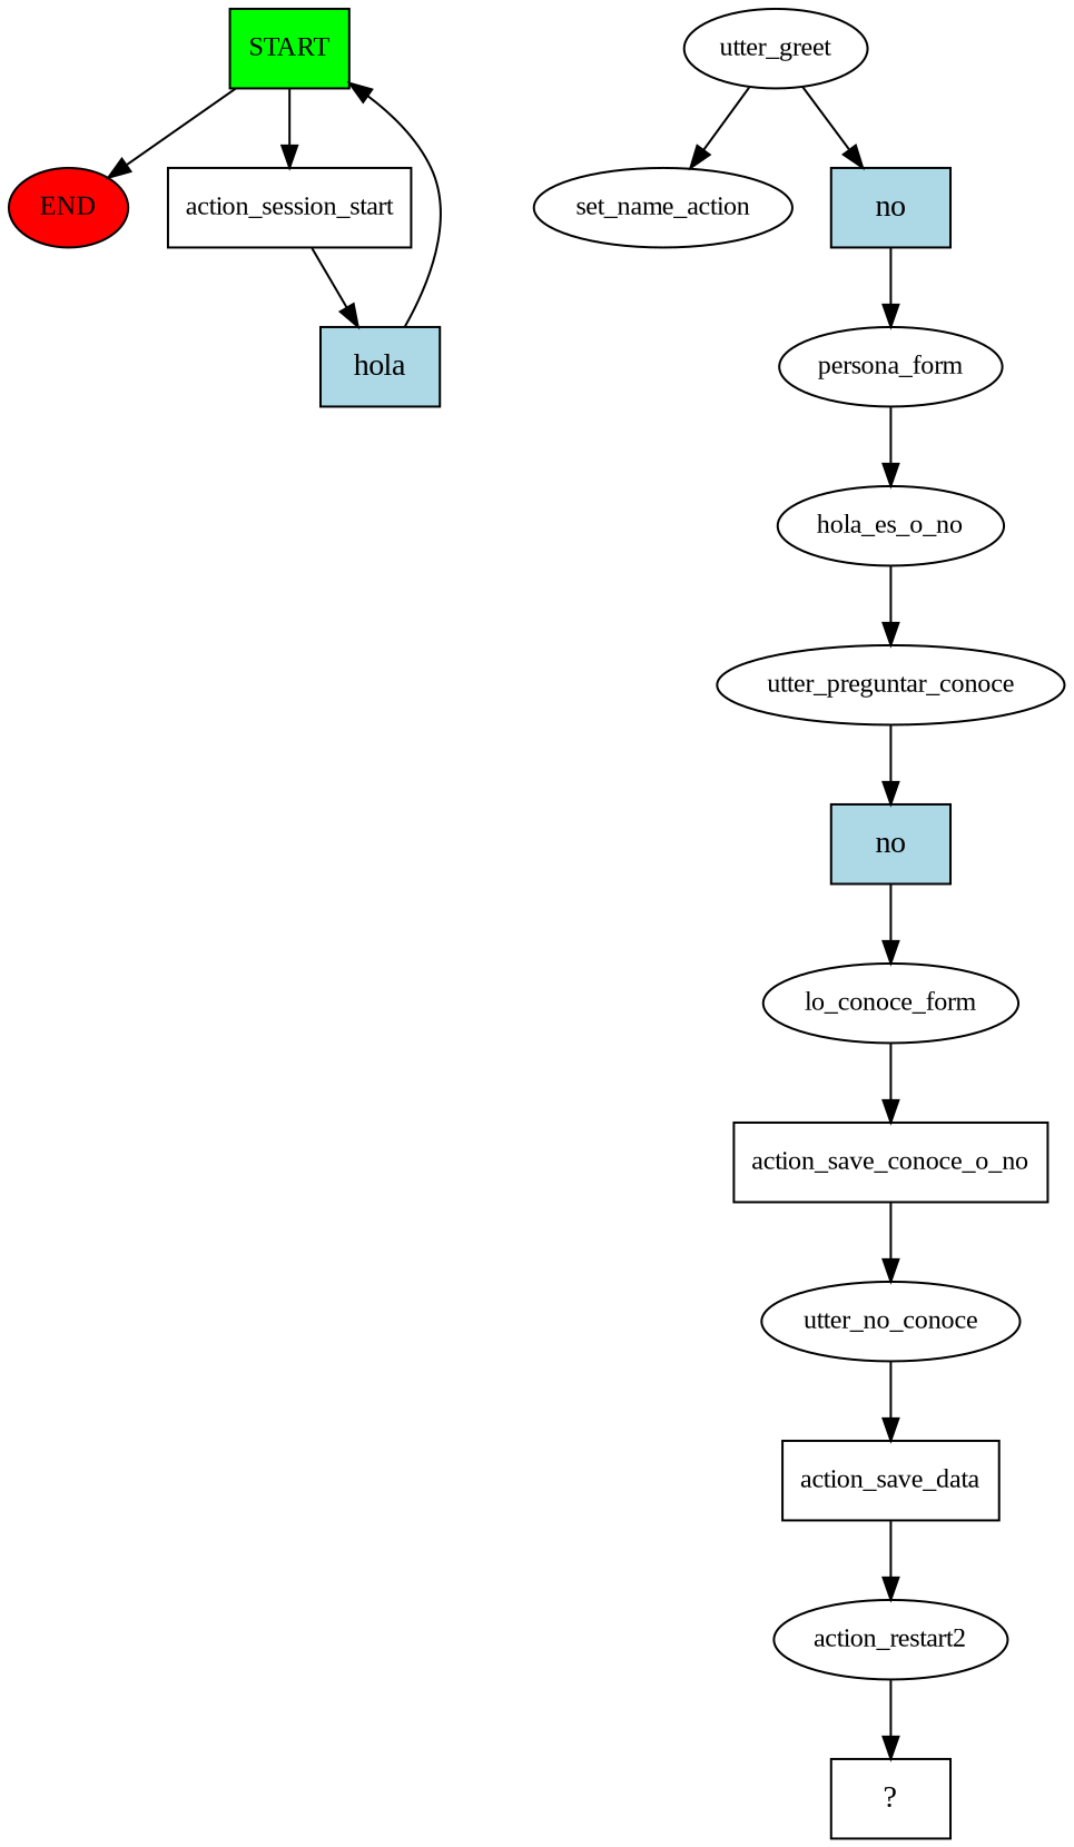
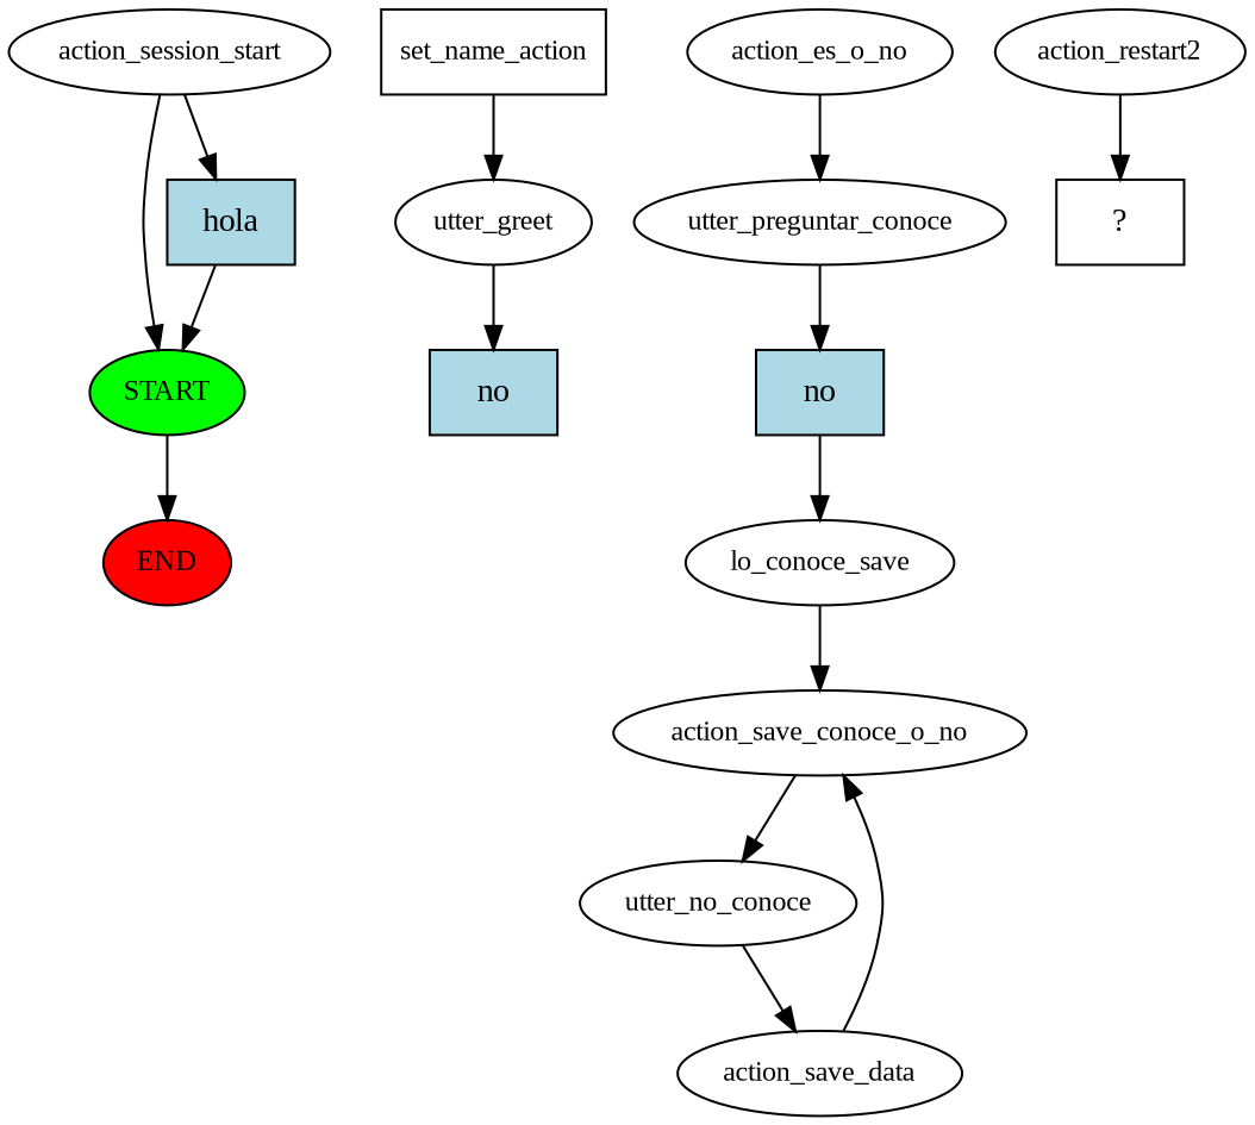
  digraph {
    fontname="Liberation Serif"
    node [fontname="Liberation Serif" fontsize=12]
    edge [fontname="Liberation Serif"]
-   n1 [fillcolor=green label=START style=filled shape=box]
+   n1 [fillcolor=green label=START style=filled]
    n2 [fillcolor=red label=END style=filled]
-   n3 [label=action_session_start shape=box]
+   n3 [label=action_session_start]
    n4 [fillcolor=lightblue label=hola shape=rect style=filled fontsize=""]
-   n5 [label=set_name_action]
+   n5 [label=set_name_action shape=box]
    n6 [label=utter_greet]
    n7 [fillcolor=lightblue label=no shape=rect style=filled fontsize=""]
-   n8 [label=persona_form]
-   n9 [label=hola_es_o_no]
+   n9 [label=action_es_o_no]
    n10 [label=utter_preguntar_conoce]
    n11 [fillcolor=lightblue label=no shape=rect style=filled fontsize=""]
-   n12 [label=lo_conoce_form]
-   n13 [label=action_save_conoce_o_no shape=box]
+   n12 [label=lo_conoce_save]
+   n13 [label=action_save_conoce_o_no]
    n14 [label=utter_no_conoce]
-   n15 [label=action_save_data shape=box]
+   n15 [label=action_save_data]
    n16 [label=action_restart2]
    n17 [label="  ?  " shape=rect fontsize=""]
    n1 -> n2
-   n1 -> n3
+   n3 -> n1
    n3 -> n4
    n4 -> n1
-   n6 -> n5
+   n5 -> n6
    n6 -> n7
-   n7 -> n8
-   n8 -> n9
    n9 -> n10
    n10 -> n11
    n11 -> n12
    n12 -> n13
    n13 -> n14
    n14 -> n15
-   n15 -> n16
+   n15 -> n13
    n16 -> n17
  }
